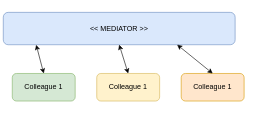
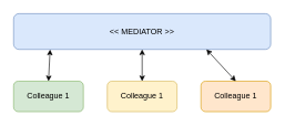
  <mxCell id="0" />
  <mxCell id="1" parent="0" />
- <mxCell id="2" value="&amp;lt;&amp;lt; MEDIATOR &amp;gt;&amp;gt;" style="rounded=1;whiteSpace=wrap;html=1;fillColor=#dae8fc;strokeColor=#6c8ebf;" vertex="1" parent="1"><mxGeometry x="5" y="20" width="387" height="54" as="geometry" /></mxCell>
+ <mxCell id="2" value="&amp;lt;&amp;lt; MEDIATOR &amp;gt;&amp;gt;" style="rounded=1;whiteSpace=wrap;html=1;fillColor=#dae8fc;strokeColor=#6c8ebf;" vertex="1" parent="1"><mxGeometry x="20" y="20" width="387" height="54" as="geometry" /></mxCell>
  <mxCell id="3" value="Colleague 1" style="rounded=1;whiteSpace=wrap;html=1;fillColor=#ffe6cc;strokeColor=#d79b00;" vertex="1" parent="1"><mxGeometry x="302" y="122" width="105" height="46" as="geometry" /></mxCell>
  <mxCell id="4" value="Colleague 1" style="rounded=1;whiteSpace=wrap;html=1;fillColor=#d5e8d4;strokeColor=#82b366;" vertex="1" parent="1"><mxGeometry x="20" y="122" width="105" height="46" as="geometry" /></mxCell>
  <mxCell id="5" value="Colleague 1" style="rounded=1;whiteSpace=wrap;html=1;fillColor=#fff2cc;strokeColor=#d6b656;" vertex="1" parent="1"><mxGeometry x="161" y="122" width="105" height="46" as="geometry" /></mxCell>
  <mxCell id="6" value="" style="endArrow=classic;startArrow=classic;html=1;entryX=0.142;entryY=1.004;entryDx=0;entryDy=0;entryPerimeter=0;exitX=0.5;exitY=0;exitDx=0;exitDy=0;" edge="1" parent="1" source="4" target="2"><mxGeometry width="50" height="50" relative="1" as="geometry"><mxPoint x="20" y="239" as="sourcePoint" /><mxPoint x="70" y="189" as="targetPoint" /></mxGeometry></mxCell>
  <mxCell id="7" value="" style="endArrow=classic;startArrow=classic;html=1;entryX=0.5;entryY=1;entryDx=0;entryDy=0;exitX=0.5;exitY=0;exitDx=0;exitDy=0;" edge="1" parent="1" source="5" target="2"><mxGeometry width="50" height="50" relative="1" as="geometry"><mxPoint x="20" y="239" as="sourcePoint" /><mxPoint x="70" y="189" as="targetPoint" /></mxGeometry></mxCell>
  <mxCell id="8" value="" style="endArrow=classic;startArrow=classic;html=1;entryX=0.75;entryY=1;entryDx=0;entryDy=0;exitX=0.5;exitY=0;exitDx=0;exitDy=0;" edge="1" parent="1" source="3" target="2"><mxGeometry width="50" height="50" relative="1" as="geometry"><mxPoint x="20" y="239" as="sourcePoint" /><mxPoint x="70" y="189" as="targetPoint" /></mxGeometry></mxCell>
